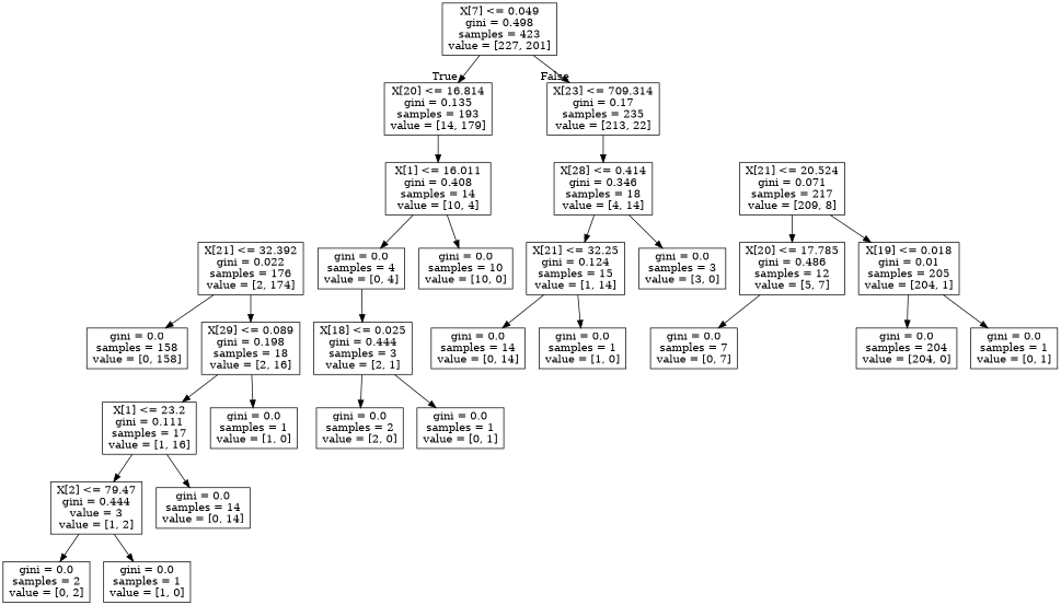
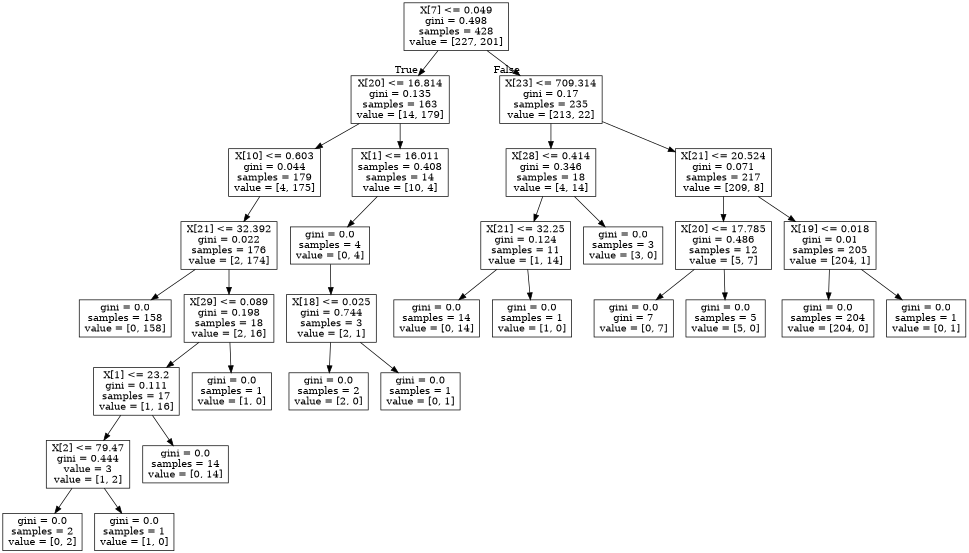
  digraph {
    node [shape=box]
-   n1 [label="X[7] <= 0.049\ngini = 0.498\nsamples = 423\nvalue = [227, 201]"]
-   n2 [label="X[20] <= 16.814\ngini = 0.135\nsamples = 193\nvalue = [14, 179]"]
+   n1 [label="X[7] <= 0.049\ngini = 0.498\nsamples = 428\nvalue = [227, 201]"]
+   n2 [label="X[20] <= 16.814\ngini = 0.135\nsamples = 163\nvalue = [14, 179]"]
    n3 [label="X[23] <= 709.314\ngini = 0.17\nsamples = 235\nvalue = [213, 22]"]
-   n5 [label="X[1] <= 16.011\ngini = 0.408\nsamples = 14\nvalue = [10, 4]"]
+   n4 [label="X[10] <= 0.603\ngini = 0.044\nsamples = 179\nvalue = [4, 175]"]
+   n5 [label="X[1] <= 16.011\nsamples = 0.408\nsamples = 14\nvalue = [10, 4]"]
    n6 [label="X[28] <= 0.414\ngini = 0.346\nsamples = 18\nvalue = [4, 14]"]
    n7 [label="X[21] <= 20.524\ngini = 0.071\nsamples = 217\nvalue = [209, 8]"]
    n8 [label="X[21] <= 32.392\ngini = 0.022\nsamples = 176\nvalue = [2, 174]"]
    n9 [label="gini = 0.0\nsamples = 4\nvalue = [0, 4]"]
-   n10 [label="gini = 0.0\nsamples = 10\nvalue = [10, 0]"]
    n11 [label="gini = 0.0\nsamples = 158\nvalue = [0, 158]"]
    n12 [label="X[29] <= 0.089\ngini = 0.198\nsamples = 18\nvalue = [2, 16]"]
-   n13 [label="X[18] <= 0.025\ngini = 0.444\nsamples = 3\nvalue = [2, 1]"]
+   n13 [label="X[18] <= 0.025\ngini = 0.744\nsamples = 3\nvalue = [2, 1]"]
    n14 [label="gini = 0.0\nsamples = 2\nvalue = [2, 0]"]
    n15 [label="gini = 0.0\nsamples = 1\nvalue = [0, 1]"]
    n16 [label="X[1] <= 23.2\ngini = 0.111\nsamples = 17\nvalue = [1, 16]"]
    n17 [label="gini = 0.0\nsamples = 1\nvalue = [1, 0]"]
    n18 [label="X[2] <= 79.47\ngini = 0.444\nvalue = 3\nvalue = [1, 2]"]
    n19 [label="gini = 0.0\nsamples = 14\nvalue = [0, 14]"]
    n20 [label="gini = 0.0\nsamples = 2\nvalue = [0, 2]"]
    n21 [label="gini = 0.0\nsamples = 1\nvalue = [1, 0]"]
-   n22 [label="X[21] <= 32.25\ngini = 0.124\nsamples = 15\nvalue = [1, 14]"]
+   n22 [label="X[21] <= 32.25\ngini = 0.124\nsamples = 11\nvalue = [1, 14]"]
    n23 [label="gini = 0.0\nsamples = 3\nvalue = [3, 0]"]
    n24 [label="X[20] <= 17.785\ngini = 0.486\nsamples = 12\nvalue = [5, 7]"]
    n25 [label="X[19] <= 0.018\ngini = 0.01\nsamples = 205\nvalue = [204, 1]"]
    n26 [label="gini = 0.0\nsamples = 14\nvalue = [0, 14]"]
    n27 [label="gini = 0.0\nsamples = 1\nvalue = [1, 0]"]
-   n28 [label="gini = 0.0\nsamples = 7\nvalue = [0, 7]"]
+   n28 [label="gini = 0.0\ngini = 7\nvalue = [0, 7]"]
+   n29 [label="gini = 0.0\nsamples = 5\nvalue = [5, 0]"]
    n30 [label="gini = 0.0\nsamples = 204\nvalue = [204, 0]"]
    n31 [label="gini = 0.0\nsamples = 1\nvalue = [0, 1]"]
    n1 -> n2 [headlabel=True labelangle=45 labeldistance=2.5]
    n1 -> n3 [headlabel=False labelangle=-45 labeldistance=2.5]
+   n2 -> n4
    n2 -> n5
    n3 -> n6
+   n3 -> n7
+   n4 -> n8
    n5 -> n9
-   n5 -> n10
    n6 -> n22
    n6 -> n23
    n7 -> n24
    n7 -> n25
    n8 -> n11
    n8 -> n12
    n9 -> n13
    n12 -> n16
    n12 -> n17
    n13 -> n14
    n13 -> n15
    n16 -> n18
    n16 -> n19
    n18 -> n20
    n18 -> n21
    n22 -> n26
    n22 -> n27
    n24 -> n28
+   n24 -> n29
    n25 -> n30
    n25 -> n31
  }
